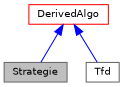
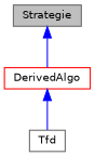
  digraph {
    node [color=gray40 fillcolor=white fontname=Helvetica fontsize=10 shape=record style=filled]
    edge [color=blue dir=back fontname=Helvetica fontsize=10 labelfontname=Helvetica labelfontsize=10 style=solid]
    n1 [fillcolor=grey75 fontcolor=black height=0.2 label=Strategie width=0.4]
    n2 [color=red height=0.2 label=DerivedAlgo width=0.4]
    n3 [height=0.2 label=Tfd width=0.4]
-   n2 -> n1
+   n1 -> n2
    n2 -> n3
  }
